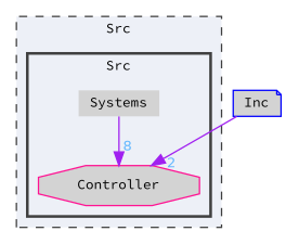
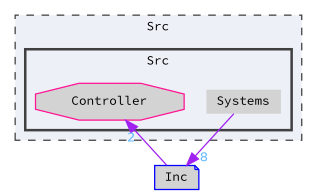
  digraph {
    compound=true
    fontname="Source Code Pro"
    node [fillcolor=lightgrey fontname="Source Code Pro" fontsize=10 style=filled]
    edge [color=purple fontcolor=steelblue1 fontname="Source Code Pro" fontsize=10 labeldistance=1.5 labelfontname=Helvetica labelfontsize=10]
    n1 [color=darkgreen height=0.2 label=Systems shape=plaintext width=0.4]
    n2 [color=deeppink height=0.2 label=Controller shape=octagon width=0.4]
    n3 [color=blue height=0.2 label=Inc shape=note width=0.4]
    subgraph cluster_1 {
      bgcolor="#edf0f7"
      fontsize=10
      label=Src
      pencolor=grey25
      style="filled,dashed"
      subgraph cluster_2 {
        bgcolor="#edf0f7"
        fontsize=10
        label=Src
        pencolor=grey25
        style="filled,bold"
        n1
        n2
      }
    }
-   n1 -> n2 [headlabel=8]
+   n1 -> n3 [headlabel=8]
    n3 -> n2 [headlabel=2]
  }
